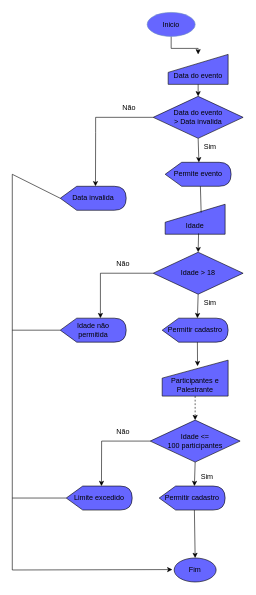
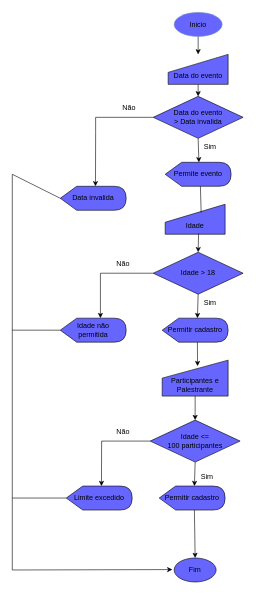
  <mxCell id="0" />
  <mxCell id="1" parent="0" />
  <mxCell id="2" style="edgeStyle=orthogonalEdgeStyle;rounded=0;orthogonalLoop=1;jettySize=auto;html=1;exitX=0.5;exitY=1;exitDx=0;exitDy=0;entryX=0.5;entryY=0;entryDx=0;entryDy=0;" edge="1" parent="1" source="3" target="5"><mxGeometry relative="1" as="geometry" /></mxCell>
- <mxCell id="3" value="Inicio" style="ellipse;whiteSpace=wrap;html=1;fillColor=#6666FF;strokeColor=#6c8ebf;" vertex="1" parent="1"><mxGeometry x="245" y="20" width="80" height="40" as="geometry" /></mxCell>
+ <mxCell id="3" value="Inicio" style="ellipse;whiteSpace=wrap;html=1;fillColor=#6666FF;strokeColor=#6c8ebf;" vertex="1" parent="1"><mxGeometry x="290" y="20" width="80" height="40" as="geometry" /></mxCell>
  <mxCell id="4" value="Permite evento" style="shape=display;whiteSpace=wrap;html=1;labelBackgroundColor=none;fillColor=#6666FF;" vertex="1" parent="1"><mxGeometry x="275" y="270" width="110" height="40" as="geometry" /></mxCell>
  <mxCell id="5" value="Data do evento" style="shape=manualInput;whiteSpace=wrap;html=1;labelBackgroundColor=none;fillColor=#6666FF;strokeColor=default;spacingBottom=-22;" vertex="1" parent="1"><mxGeometry x="280" y="90" width="100" height="50" as="geometry" /></mxCell>
  <mxCell id="6" value="Data do evento &lt;br&gt;&amp;gt; Data invalida" style="rhombus;whiteSpace=wrap;html=1;labelBackgroundColor=none;fillColor=#6666FF;" vertex="1" parent="1"><mxGeometry x="255" y="160" width="150" height="70" as="geometry" /></mxCell>
  <mxCell id="7" value="Fim" style="ellipse;whiteSpace=wrap;html=1;labelBackgroundColor=none;fillColor=#6666FF;" vertex="1" parent="1"><mxGeometry x="290" y="930" width="70" height="40" as="geometry" /></mxCell>
  <mxCell id="8" value="" style="endArrow=classic;html=1;rounded=0;exitX=0.5;exitY=1;exitDx=0;exitDy=0;entryX=0.5;entryY=0;entryDx=0;entryDy=0;" edge="1" parent="1" source="5" target="6"><mxGeometry width="50" height="50" relative="1" as="geometry"><mxPoint x="440" y="250" as="sourcePoint" /><mxPoint x="490" y="200" as="targetPoint" /></mxGeometry></mxCell>
  <mxCell id="9" value="" style="endArrow=classic;html=1;rounded=0;exitX=0.5;exitY=1;exitDx=0;exitDy=0;entryX=0;entryY=0;entryDx=56.25;entryDy=0;entryPerimeter=0;" edge="1" parent="1" source="6" target="4"><mxGeometry width="50" height="50" relative="1" as="geometry"><mxPoint x="360" y="290" as="sourcePoint" /><mxPoint x="330" y="290" as="targetPoint" /></mxGeometry></mxCell>
  <mxCell id="10" value="Sim" style="text;html=1;strokeColor=none;fillColor=none;align=center;verticalAlign=middle;whiteSpace=wrap;rounded=0;labelBackgroundColor=none;" vertex="1" parent="1"><mxGeometry x="320" y="230" width="60" height="30" as="geometry" /></mxCell>
  <mxCell id="11" value="Não" style="text;html=1;strokeColor=none;fillColor=none;align=center;verticalAlign=middle;whiteSpace=wrap;rounded=0;labelBackgroundColor=none;" vertex="1" parent="1"><mxGeometry x="200" y="170" width="30" height="20" as="geometry" /></mxCell>
  <mxCell id="12" value="Data invalida" style="shape=display;whiteSpace=wrap;html=1;labelBackgroundColor=none;fillColor=#6666FF;" vertex="1" parent="1"><mxGeometry x="100" y="310" width="110" height="40" as="geometry" /></mxCell>
  <mxCell id="13" value="" style="endArrow=classic;html=1;rounded=0;exitX=0;exitY=0.5;exitDx=0;exitDy=0;entryX=0;entryY=0;entryDx=58.75;entryDy=0;entryPerimeter=0;" edge="1" parent="1" source="6" target="12"><mxGeometry width="50" height="50" relative="1" as="geometry"><mxPoint x="250" y="200" as="sourcePoint" /><mxPoint x="170" y="200" as="targetPoint" /><Array as="points"><mxPoint x="159" y="195" /><mxPoint x="159" y="220" /></Array></mxGeometry></mxCell>
  <mxCell id="14" value="Idade" style="shape=manualInput;whiteSpace=wrap;html=1;labelBackgroundColor=none;fillColor=#6666FF;strokeColor=default;spacingBottom=-22;" vertex="1" parent="1"><mxGeometry x="275" y="340" width="100" height="50" as="geometry" /></mxCell>
  <mxCell id="15" value="Idade &amp;gt; 18" style="rhombus;whiteSpace=wrap;html=1;labelBackgroundColor=none;fillColor=#6666FF;" vertex="1" parent="1"><mxGeometry x="255" y="420" width="150" height="70" as="geometry" /></mxCell>
  <mxCell id="16" value="Idade não &lt;br&gt;permitida" style="shape=display;whiteSpace=wrap;html=1;labelBackgroundColor=none;fillColor=#6666FF;" vertex="1" parent="1"><mxGeometry x="100" y="530" width="110" height="40" as="geometry" /></mxCell>
  <mxCell id="17" value="" style="endArrow=none;html=1;rounded=0;exitX=0;exitY=0;exitDx=58.75;exitDy=40;exitPerimeter=0;entryX=0.6;entryY=0.28;entryDx=0;entryDy=0;entryPerimeter=0;" edge="1" parent="1" source="4" target="14"><mxGeometry width="50" height="50" relative="1" as="geometry"><mxPoint x="280" y="400" as="sourcePoint" /><mxPoint x="330" y="350" as="targetPoint" /></mxGeometry></mxCell>
  <mxCell id="18" value="" style="endArrow=classic;html=1;rounded=0;entryX=0.5;entryY=0;entryDx=0;entryDy=0;exitX=0.557;exitY=0.973;exitDx=0;exitDy=0;exitPerimeter=0;" edge="1" parent="1" source="14" target="15"><mxGeometry width="50" height="50" relative="1" as="geometry"><mxPoint x="310" y="480" as="sourcePoint" /><mxPoint x="360" y="430" as="targetPoint" /></mxGeometry></mxCell>
  <mxCell id="19" value="" style="endArrow=classic;html=1;rounded=0;entryX=0.609;entryY=0;entryDx=0;entryDy=0;entryPerimeter=0;exitX=0;exitY=0.5;exitDx=0;exitDy=0;" edge="1" parent="1" source="15" target="16"><mxGeometry width="50" height="50" relative="1" as="geometry"><mxPoint x="250" y="450" as="sourcePoint" /><mxPoint x="180" y="410" as="targetPoint" /><Array as="points"><mxPoint x="167" y="455" /></Array></mxGeometry></mxCell>
  <mxCell id="20" value="Permitir cadastro" style="shape=display;whiteSpace=wrap;html=1;labelBackgroundColor=none;fillColor=#6666FF;" vertex="1" parent="1"><mxGeometry x="270" y="530" width="110" height="40" as="geometry" /></mxCell>
  <mxCell id="21" value="Sim" style="text;html=1;strokeColor=none;fillColor=none;align=center;verticalAlign=middle;whiteSpace=wrap;rounded=0;labelBackgroundColor=none;" vertex="1" parent="1"><mxGeometry x="320" y="490" width="60" height="30" as="geometry" /></mxCell>
  <mxCell id="22" value="" style="endArrow=classic;html=1;rounded=0;exitX=0.5;exitY=1;exitDx=0;exitDy=0;entryX=0;entryY=0;entryDx=58.75;entryDy=0;entryPerimeter=0;" edge="1" parent="1" source="15" target="20"><mxGeometry width="50" height="50" relative="1" as="geometry"><mxPoint x="400" y="420" as="sourcePoint" /><mxPoint x="450" y="370" as="targetPoint" /></mxGeometry></mxCell>
  <mxCell id="23" value="Não" style="text;html=1;strokeColor=none;fillColor=none;align=center;verticalAlign=middle;whiteSpace=wrap;rounded=0;labelBackgroundColor=none;" vertex="1" parent="1"><mxGeometry x="190" y="430" width="30" height="20" as="geometry" /></mxCell>
  <mxCell id="24" value="Participantes e Palestrante" style="shape=manualInput;whiteSpace=wrap;html=1;labelBackgroundColor=none;fillColor=#6666FF;strokeColor=default;spacingBottom=-22;" vertex="1" parent="1"><mxGeometry x="270" y="600" width="110" height="60" as="geometry" /></mxCell>
  <mxCell id="25" value="" style="endArrow=classic;html=1;rounded=0;exitX=0;exitY=0;exitDx=58.75;exitDy=40;exitPerimeter=0;" edge="1" parent="1" source="20"><mxGeometry width="50" height="50" relative="1" as="geometry"><mxPoint x="400" y="510" as="sourcePoint" /><mxPoint x="329" y="610" as="targetPoint" /></mxGeometry></mxCell>
  <mxCell id="26" value="Idade &amp;lt;=&lt;br&gt;100 participantes" style="rhombus;whiteSpace=wrap;html=1;labelBackgroundColor=none;fillColor=#6666FF;" vertex="1" parent="1"><mxGeometry x="250" y="700" width="150" height="70" as="geometry" /></mxCell>
- <mxCell id="27" value="" style="endArrow=classic;html=1;rounded=0;exitX=0.5;exitY=1;exitDx=0;exitDy=0;entryX=0.5;entryY=0;entryDx=0;entryDy=0;dashed=1;" edge="1" parent="1" source="24" target="26"><mxGeometry width="50" height="50" relative="1" as="geometry"><mxPoint x="400" y="720" as="sourcePoint" /><mxPoint x="325" y="707" as="targetPoint" /></mxGeometry></mxCell>
+ <mxCell id="27" value="" style="endArrow=classic;html=1;rounded=0;exitX=0.5;exitY=1;exitDx=0;exitDy=0;entryX=0.5;entryY=0;entryDx=0;entryDy=0;" edge="1" parent="1" source="24" target="26"><mxGeometry width="50" height="50" relative="1" as="geometry"><mxPoint x="400" y="720" as="sourcePoint" /><mxPoint x="325" y="707" as="targetPoint" /></mxGeometry></mxCell>
  <mxCell id="28" value="Permitir cadastro" style="shape=display;whiteSpace=wrap;html=1;labelBackgroundColor=none;fillColor=#6666FF;" vertex="1" parent="1"><mxGeometry x="265" y="810" width="110" height="40" as="geometry" /></mxCell>
  <mxCell id="29" value="" style="endArrow=classic;html=1;rounded=0;exitX=0.5;exitY=1;exitDx=0;exitDy=0;entryX=0;entryY=0;entryDx=58.75;entryDy=0;entryPerimeter=0;" edge="1" parent="1" source="26" target="28"><mxGeometry width="50" height="50" relative="1" as="geometry"><mxPoint x="400" y="840" as="sourcePoint" /><mxPoint x="450" y="790" as="targetPoint" /></mxGeometry></mxCell>
  <mxCell id="30" value="Sim" style="text;html=1;strokeColor=none;fillColor=none;align=center;verticalAlign=middle;whiteSpace=wrap;rounded=0;labelBackgroundColor=none;" vertex="1" parent="1"><mxGeometry x="315" y="780" width="60" height="30" as="geometry" /></mxCell>
  <mxCell id="31" value="Limite excedido" style="shape=display;whiteSpace=wrap;html=1;labelBackgroundColor=none;fillColor=#6666FF;" vertex="1" parent="1"><mxGeometry x="110" y="810" width="110" height="40" as="geometry" /></mxCell>
  <mxCell id="32" value="" style="endArrow=classic;html=1;rounded=0;exitX=0;exitY=0.5;exitDx=0;exitDy=0;entryX=0;entryY=0;entryDx=58.75;entryDy=0;entryPerimeter=0;" edge="1" parent="1" source="26" target="31"><mxGeometry width="50" height="50" relative="1" as="geometry"><mxPoint x="400" y="730" as="sourcePoint" /><mxPoint x="150" y="735" as="targetPoint" /><Array as="points"><mxPoint x="169" y="735" /></Array></mxGeometry></mxCell>
  <mxCell id="33" value="Não" style="text;html=1;strokeColor=none;fillColor=none;align=center;verticalAlign=middle;whiteSpace=wrap;rounded=0;labelBackgroundColor=none;" vertex="1" parent="1"><mxGeometry x="190" y="710" width="30" height="20" as="geometry" /></mxCell>
  <mxCell id="34" value="" style="endArrow=classic;html=1;rounded=0;exitX=0;exitY=0;exitDx=58.75;exitDy=40;exitPerimeter=0;entryX=0.5;entryY=0;entryDx=0;entryDy=0;" edge="1" parent="1" source="28" target="7"><mxGeometry width="50" height="50" relative="1" as="geometry"><mxPoint x="250" y="740" as="sourcePoint" /><mxPoint x="300" y="690" as="targetPoint" /></mxGeometry></mxCell>
  <mxCell id="35" value="" style="endArrow=classic;html=1;rounded=0;exitX=0;exitY=0.5;exitDx=0;exitDy=0;exitPerimeter=0;entryX=-0.043;entryY=0.483;entryDx=0;entryDy=0;entryPerimeter=0;" edge="1" parent="1" source="12" target="7"><mxGeometry width="50" height="50" relative="1" as="geometry"><mxPoint x="250" y="740" as="sourcePoint" /><mxPoint x="280" y="950" as="targetPoint" /><Array as="points"><mxPoint x="20" y="290" /><mxPoint x="20" y="950" /></Array></mxGeometry></mxCell>
  <mxCell id="36" value="" style="endArrow=none;html=1;rounded=0;exitX=0;exitY=0.5;exitDx=0;exitDy=0;exitPerimeter=0;" edge="1" parent="1" source="16"><mxGeometry width="50" height="50" relative="1" as="geometry"><mxPoint x="260" y="500" as="sourcePoint" /><mxPoint x="20" y="550" as="targetPoint" /></mxGeometry></mxCell>
  <mxCell id="37" value="" style="endArrow=none;html=1;rounded=0;entryX=0;entryY=0.5;entryDx=0;entryDy=0;entryPerimeter=0;" edge="1" parent="1" target="31"><mxGeometry width="50" height="50" relative="1" as="geometry"><mxPoint x="20" y="830" as="sourcePoint" /><mxPoint x="90" y="790" as="targetPoint" /></mxGeometry></mxCell>
